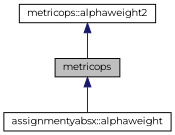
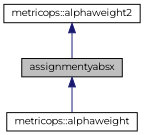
  digraph {
    fontname=Montserrat
    rankdir=TB
    node [color=black fontname=Montserrat fontsize=10 shape=record]
    edge [color=midnightblue dir=back fontname=Montserrat fontsize=10 labelfontname=Helvetica labelfontsize=10 style=solid]
-   n1 [fillcolor=grey75 fontcolor=black height=0.2 label=metricops style=filled width=0.4]
-   n2 [height=0.2 label="assignmentyabsx::alphaweight" width=0.4]
+   n1 [fillcolor=grey75 fontcolor=black height=0.2 label=assignmentyabsx style=filled width=0.4]
+   n2 [height=0.2 label="metricops::alphaweight" width=0.4]
    n3 [height=0.2 label="metricops::alphaweight2" width=0.4]
    n1 -> n2
    n3 -> n1
  }
